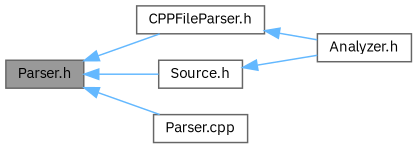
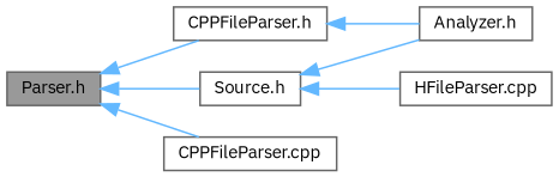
  digraph {
    fontname="IBM Plex Sans"
    rankdir=LR
    node [color=grey40 fillcolor=white fontname="IBM Plex Sans" fontsize=10 shape=box style=filled]
    edge [color=steelblue1 dir=back fontname="IBM Plex Sans" fontsize=10 labelfontname=Helvetica labelfontsize=10 style=solid]
    n1 [color=gray40 fillcolor=grey60 fontcolor=black height=0.2 label="Parser.h" width=0.4]
    n2 [height=0.2 label="CPPFileParser.h" width=0.4]
    n3 [height=0.2 label="Source.h" width=0.4]
-   n4 [height=0.2 label="Parser.cpp" width=0.4]
+   n4 [height=0.2 label="CPPFileParser.cpp" width=0.4]
    n5 [height=0.2 label="Analyzer.h" width=0.4]
+   n6 [height=0.2 label="HFileParser.cpp" width=0.4]
    n1 -> n2
    n1 -> n3
    n1 -> n4
    n2 -> n5
    n3 -> n5
+   n3 -> n6
  }
